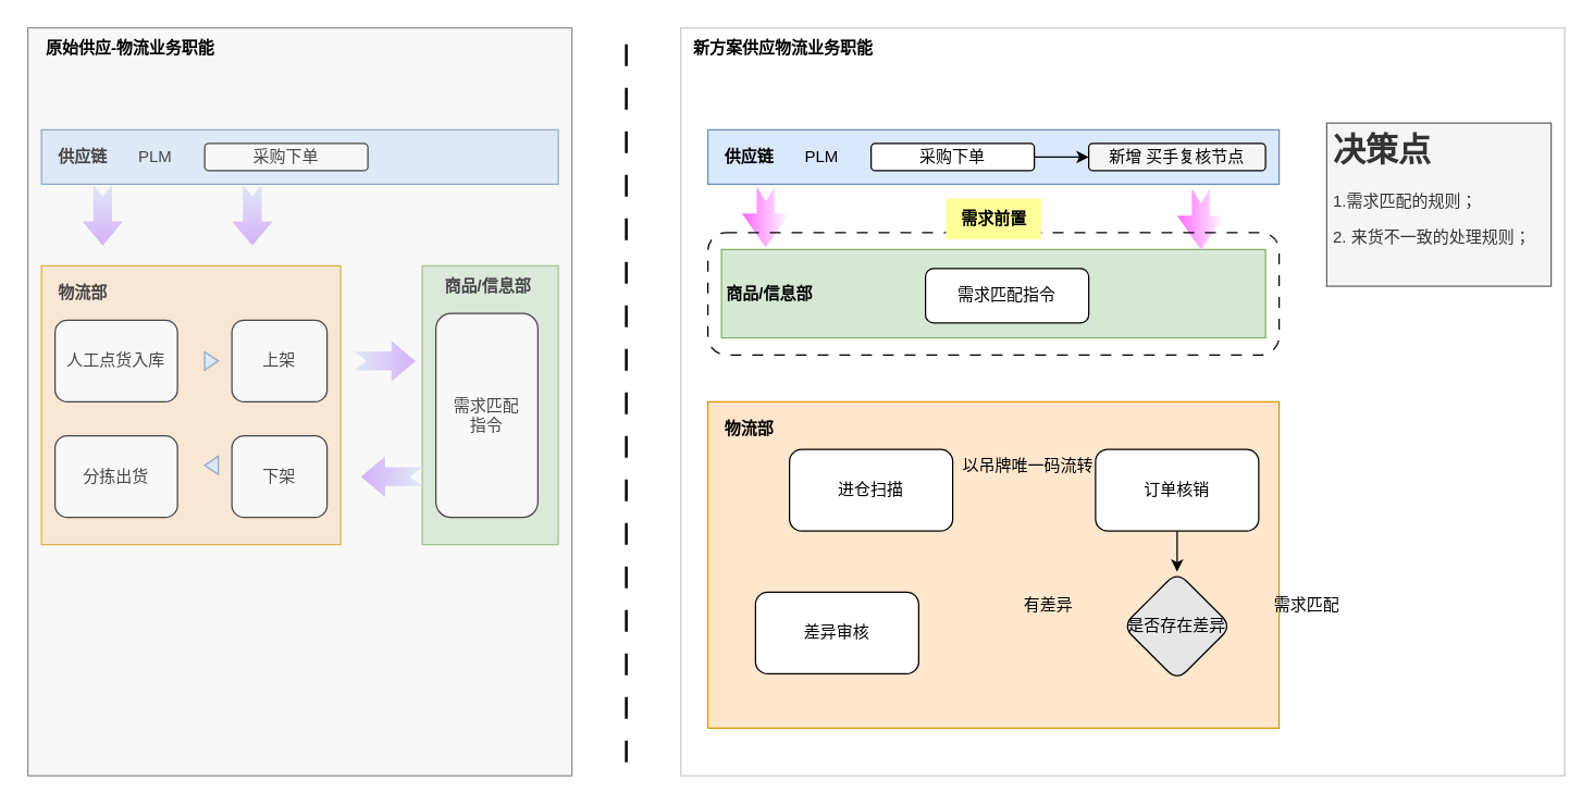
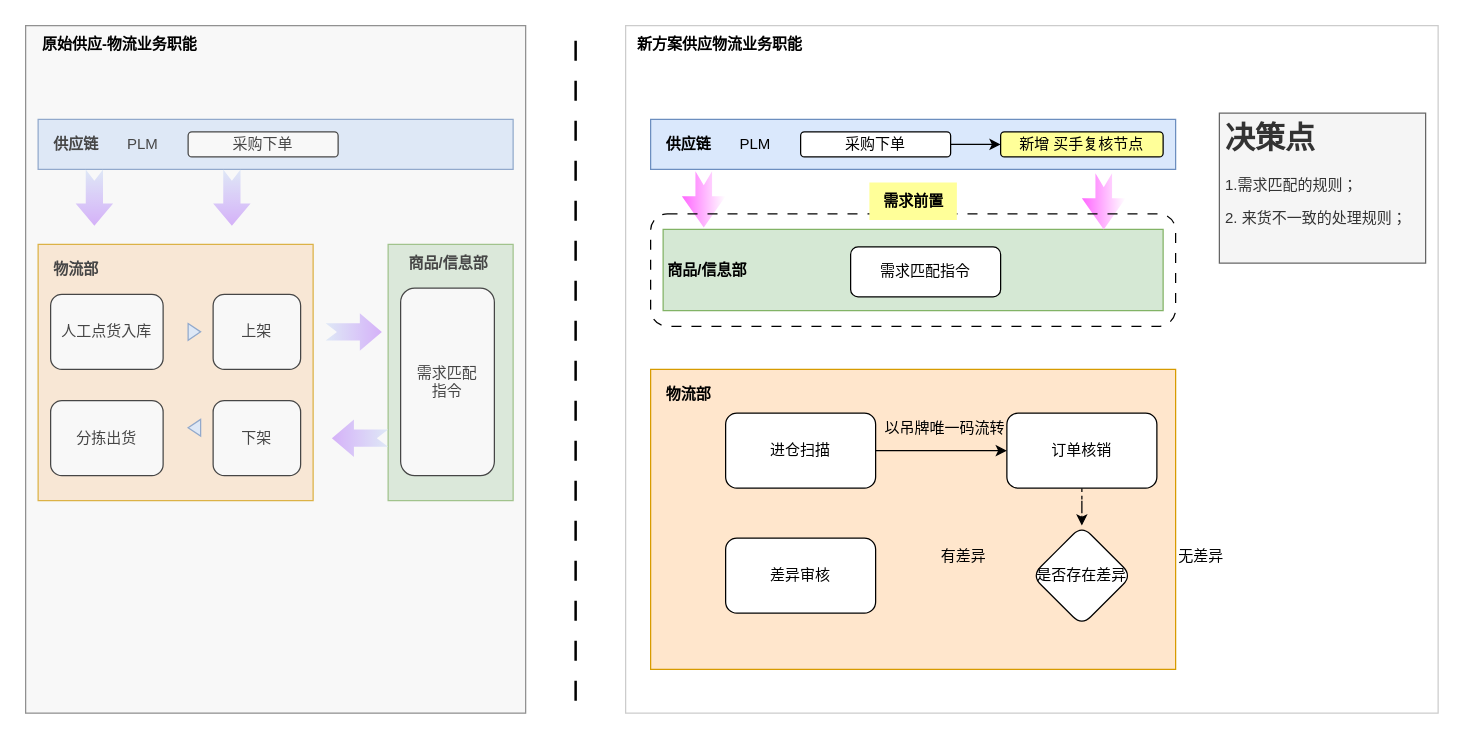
  <mxCell id="0" />
  <mxCell id="1" parent="0" />
  <mxCell id="2" value="" style="rounded=0;whiteSpace=wrap;html=1;strokeColor=#CCCCCC;" vertex="1" parent="1"><mxGeometry x="500" width="650" height="550" as="geometry" y="20" /></mxCell>
  <mxCell id="3" value="" style="rounded=0;whiteSpace=wrap;html=1;fillColor=#dae8fc;strokeColor=#6c8ebf;" vertex="1" parent="1"><mxGeometry x="520" y="95" width="420" height="40" as="geometry" /></mxCell>
  <mxCell id="4" value="供应链" style="text;html=1;align=center;verticalAlign=middle;resizable=0;points=[];autosize=1;strokeColor=none;fillColor=none;fontStyle=1" vertex="1" parent="1"><mxGeometry x="520" y="100" width="60" height="30" as="geometry" /></mxCell>
  <mxCell id="5" value="PLM&amp;nbsp;" style="text;html=1;align=center;verticalAlign=middle;resizable=0;points=[];autosize=1;strokeColor=none;fillColor=none;" vertex="1" parent="1"><mxGeometry x="580" y="100" width="50" height="30" as="geometry" /></mxCell>
  <mxCell id="6" value="" style="rounded=0;whiteSpace=wrap;html=1;fillColor=#ffe6cc;strokeColor=#d79b00;" vertex="1" parent="1"><mxGeometry x="520" y="295" width="420" height="240" as="geometry" /></mxCell>
  <mxCell id="7" value="物流部" style="text;html=1;align=center;verticalAlign=middle;resizable=0;points=[];autosize=1;strokeColor=none;fillColor=none;fontStyle=1" vertex="1" parent="1"><mxGeometry x="520" y="300" width="60" height="30" as="geometry" /></mxCell>
- <mxCell id="8" value="" style="edgeStyle=orthogonalEdgeStyle;rounded=0;orthogonalLoop=1;jettySize=auto;html=1;" edge="1" parent="1" source="9" target="13"><mxGeometry relative="1" as="geometry" /></mxCell>
+ <mxCell id="8" value="" style="edgeStyle=orthogonalEdgeStyle;rounded=0;orthogonalLoop=1;jettySize=auto;html=1;dashed=1;" edge="1" parent="1" source="9" target="13"><mxGeometry relative="1" as="geometry" /></mxCell>
  <mxCell id="9" value="订单核销" style="rounded=1;whiteSpace=wrap;html=1;" vertex="1" parent="1"><mxGeometry x="805" y="330" width="120" height="60" as="geometry" /></mxCell>
  <mxCell id="10" value="" style="edgeStyle=orthogonalEdgeStyle;rounded=0;orthogonalLoop=1;jettySize=auto;html=1;" edge="1" parent="1" source="11" target="39"><mxGeometry relative="1" as="geometry" /></mxCell>
  <mxCell id="11" value="采购下单" style="rounded=1;whiteSpace=wrap;html=1;" vertex="1" parent="1"><mxGeometry x="640" y="105" width="120" height="20" as="geometry" /></mxCell>
  <mxCell id="12" value="以吊牌唯一码流转" style="text;html=1;align=center;verticalAlign=middle;resizable=0;points=[];autosize=1;strokeColor=none;fillColor=none;" vertex="1" parent="1"><mxGeometry x="695" y="326.66" width="120" height="30" as="geometry" /></mxCell>
- <mxCell id="13" value="是否存在差异" style="rhombus;whiteSpace=wrap;html=1;rounded=1;fillColor=#e6e6e6;" vertex="1" parent="1"><mxGeometry x="825" y="420" width="80" height="80" as="geometry" /></mxCell>
- <mxCell id="14" value="差异审核" style="whiteSpace=wrap;html=1;rounded=1;" vertex="1" parent="1"><mxGeometry x="555" y="435" width="120" height="60" as="geometry" /></mxCell>
+ <mxCell id="13" value="是否存在差异" style="rhombus;whiteSpace=wrap;html=1;rounded=1;" vertex="1" parent="1"><mxGeometry x="825" y="420" width="80" height="80" as="geometry" /></mxCell>
+ <mxCell id="14" value="差异审核" style="whiteSpace=wrap;html=1;rounded=1;" vertex="1" parent="1"><mxGeometry x="580" y="430" width="120" height="60" as="geometry" /></mxCell>
  <mxCell id="15" value="" style="rounded=0;whiteSpace=wrap;html=1;fillColor=#d5e8d4;strokeColor=#82b366;" vertex="1" parent="1"><mxGeometry x="530" y="183" width="400" height="65" as="geometry" /></mxCell>
  <mxCell id="16" value="" style="rounded=0;whiteSpace=wrap;html=1;gradientColor=none;strokeColor=#CCCCCC;" vertex="1" parent="1"><mxGeometry width="400" height="550" as="geometry" x="20" y="20" /></mxCell>
  <mxCell id="17" value="" style="rounded=0;whiteSpace=wrap;html=1;fillColor=#dae8fc;strokeColor=#6c8ebf;" vertex="1" parent="1"><mxGeometry x="30" y="95" width="380" height="40" as="geometry" /></mxCell>
  <mxCell id="18" value="供应链" style="text;html=1;align=center;verticalAlign=middle;resizable=0;points=[];autosize=1;strokeColor=none;fillColor=none;fontStyle=1" vertex="1" parent="1"><mxGeometry x="30" y="100" width="60" height="30" as="geometry" /></mxCell>
  <mxCell id="19" value="PLM&amp;nbsp;" style="text;html=1;align=center;verticalAlign=middle;resizable=0;points=[];autosize=1;strokeColor=none;fillColor=none;" vertex="1" parent="1"><mxGeometry x="90" y="100" width="50" height="30" as="geometry" /></mxCell>
  <mxCell id="20" value="采购下单" style="rounded=1;whiteSpace=wrap;html=1;" vertex="1" parent="1"><mxGeometry x="150" y="105" width="120" height="20" as="geometry" /></mxCell>
  <mxCell id="21" value="" style="rounded=0;whiteSpace=wrap;html=1;fillColor=#d5e8d4;strokeColor=#82b366;" vertex="1" parent="1"><mxGeometry x="310" y="195" width="100" height="205" as="geometry" /></mxCell>
  <mxCell id="22" value="商品/信息部" style="text;html=1;align=center;verticalAlign=middle;resizable=0;points=[];autosize=1;strokeColor=none;fillColor=none;fontStyle=1" vertex="1" parent="1"><mxGeometry x="312.5" y="195" width="90" height="30" as="geometry" /></mxCell>
  <mxCell id="23" value="需求匹配&lt;br&gt;指令" style="rounded=1;whiteSpace=wrap;html=1;" vertex="1" parent="1"><mxGeometry x="320" y="230" width="75" height="150" as="geometry" /></mxCell>
  <mxCell id="24" value="" style="rounded=0;whiteSpace=wrap;html=1;fillColor=#ffe6cc;strokeColor=#d79b00;" vertex="1" parent="1"><mxGeometry x="30" y="195" width="220" height="205" as="geometry" /></mxCell>
  <mxCell id="25" value="物流部" style="text;html=1;align=center;verticalAlign=middle;resizable=0;points=[];autosize=1;strokeColor=none;fillColor=none;fontStyle=1" vertex="1" parent="1"><mxGeometry x="30" y="200" width="60" height="30" as="geometry" /></mxCell>
  <mxCell id="26" value="人工点货入库" style="rounded=1;whiteSpace=wrap;html=1;" vertex="1" parent="1"><mxGeometry x="40" y="235" width="90" height="60" as="geometry" /></mxCell>
  <mxCell id="27" value="上架" style="rounded=1;whiteSpace=wrap;html=1;" vertex="1" parent="1"><mxGeometry x="170" y="235" width="70" height="60" as="geometry" /></mxCell>
  <mxCell id="28" value="下架" style="rounded=1;whiteSpace=wrap;html=1;" vertex="1" parent="1"><mxGeometry x="170" y="320" width="70" height="60" as="geometry" /></mxCell>
  <mxCell id="29" value="分拣出货" style="rounded=1;whiteSpace=wrap;html=1;" vertex="1" parent="1"><mxGeometry x="40" y="320" width="90" height="60" as="geometry" /></mxCell>
  <mxCell id="30" value="" style="triangle;whiteSpace=wrap;html=1;fillColor=#dae8fc;strokeColor=#6c8ebf;" vertex="1" parent="1"><mxGeometry x="150" y="258.34" width="10" height="13.33" as="geometry" /></mxCell>
  <mxCell id="31" value="" style="triangle;whiteSpace=wrap;html=1;fillColor=#dae8fc;strokeColor=#6c8ebf;flipH=1;" vertex="1" parent="1"><mxGeometry x="150" y="335" width="10" height="13.33" as="geometry" /></mxCell>
  <mxCell id="32" value="" style="html=1;shadow=0;dashed=0;align=center;verticalAlign=middle;shape=mxgraph.arrows2.arrow;dy=0.54;dx=17.64;notch=9.05;flipV=1;flipH=1;direction=north;fillColor=#dae8fc;strokeColor=none;gradientColor=#CC99FF;gradientDirection=east;" vertex="1" parent="1"><mxGeometry x="60" y="135" width="30" height="45" as="geometry" /></mxCell>
  <mxCell id="33" value="" style="html=1;shadow=0;dashed=0;align=center;verticalAlign=middle;shape=mxgraph.arrows2.arrow;dy=0.54;dx=17.64;notch=9.05;flipV=1;flipH=1;direction=north;fillColor=#dae8fc;strokeColor=none;gradientColor=#CC99FF;gradientDirection=east;" vertex="1" parent="1"><mxGeometry x="170" y="135" width="30" height="45" as="geometry" /></mxCell>
  <mxCell id="34" value="" style="html=1;shadow=0;dashed=0;align=center;verticalAlign=middle;shape=mxgraph.arrows2.arrow;dy=0.54;dx=17.64;notch=9.05;flipV=1;flipH=1;direction=east;fillColor=#dae8fc;strokeColor=none;gradientColor=#CC99FF;gradientDirection=east;" vertex="1" parent="1"><mxGeometry x="265" y="335" width="45" height="30" as="geometry" /></mxCell>
  <mxCell id="35" value="" style="html=1;shadow=0;dashed=0;align=center;verticalAlign=middle;shape=mxgraph.arrows2.arrow;dy=0.54;dx=17.64;notch=9.05;flipV=1;flipH=0;direction=east;fillColor=#dae8fc;strokeColor=none;gradientColor=#CC99FF;gradientDirection=east;" vertex="1" parent="1"><mxGeometry x="260" y="250.01" width="45" height="30" as="geometry" /></mxCell>
  <mxCell id="36" value="" style="rounded=0;whiteSpace=wrap;html=1;fillColor=#E6E6E6;opacity=30;" vertex="1" parent="1"><mxGeometry width="400" height="550" as="geometry" x="20" y="20" /></mxCell>
  <mxCell id="37" value="原始供应-物流业务职能" style="text;html=1;align=center;verticalAlign=middle;resizable=0;points=[];autosize=1;strokeColor=none;fillColor=none;fontStyle=1" vertex="1" parent="1"><mxGeometry width="150" height="30" as="geometry" x="20" y="20" /></mxCell>
  <mxCell id="38" value="新方案供应物流业务职能" style="text;html=1;align=center;verticalAlign=middle;resizable=0;points=[];autosize=1;strokeColor=none;fillColor=none;fontStyle=1" vertex="1" parent="1"><mxGeometry x="495" width="160" height="30" as="geometry" y="20" /></mxCell>
- <mxCell id="39" value="新增 买手复核节点" style="rounded=1;whiteSpace=wrap;html=1;fillColor=#f5f5f5;" vertex="1" parent="1"><mxGeometry x="800" y="105" width="130" height="20" as="geometry" /></mxCell>
+ <mxCell id="39" value="新增 买手复核节点" style="rounded=1;whiteSpace=wrap;html=1;fillColor=#FFFF99;" vertex="1" parent="1"><mxGeometry x="800" y="105" width="130" height="20" as="geometry" /></mxCell>
  <mxCell id="40" value="商品/信息部" style="text;html=1;align=center;verticalAlign=middle;resizable=0;points=[];autosize=1;strokeColor=none;fillColor=none;fontStyle=1" vertex="1" parent="1"><mxGeometry x="520" y="200.5" width="90" height="30" as="geometry" /></mxCell>
  <mxCell id="41" value="需求匹配指令" style="rounded=1;whiteSpace=wrap;html=1;" vertex="1" parent="1"><mxGeometry x="680" y="197" width="120" height="40" as="geometry" /></mxCell>
  <mxCell id="42" value="" style="html=1;shadow=0;dashed=0;align=center;verticalAlign=middle;shape=mxgraph.arrows2.arrow;dy=0.62;dx=24.91;notch=11.26;direction=south;strokeColor=none;gradientColor=#FF66FF;fillColor=default;" vertex="1" parent="1"><mxGeometry x="545" y="136.5" width="35" height="45" as="geometry" /></mxCell>
  <mxCell id="43" value="" style="html=1;shadow=0;dashed=0;align=center;verticalAlign=middle;shape=mxgraph.arrows2.arrow;dy=0.62;dx=24.91;notch=11.26;direction=south;strokeColor=none;gradientColor=#FF66FF;fillColor=default;" vertex="1" parent="1"><mxGeometry x="865" y="138" width="35" height="45" as="geometry" /></mxCell>
  <mxCell id="44" value="" style="rounded=1;whiteSpace=wrap;html=1;dashed=1;dashPattern=8 8;fillColor=none;" vertex="1" parent="1"><mxGeometry x="520" y="170.5" width="420" height="90" as="geometry" /></mxCell>
  <mxCell id="45" value="需求前置" style="text;html=1;align=center;verticalAlign=middle;resizable=0;points=[];autosize=1;strokeColor=none;fillColor=#FFFF99;fontStyle=1" vertex="1" parent="1"><mxGeometry x="695" y="145.5" width="70" height="30" as="geometry" /></mxCell>
+ <mxCell id="46" value="" style="edgeStyle=orthogonalEdgeStyle;rounded=0;orthogonalLoop=1;jettySize=auto;html=1;entryX=0;entryY=0.5;entryDx=0;entryDy=0;" edge="1" parent="1" source="47" target="9"><mxGeometry relative="1" as="geometry" /></mxCell>
  <mxCell id="47" value="进仓扫描" style="rounded=1;whiteSpace=wrap;html=1;" vertex="1" parent="1"><mxGeometry x="580" y="330" width="120" height="60" as="geometry" /></mxCell>
- <mxCell id="48" value="需求匹配" style="text;html=1;align=center;verticalAlign=middle;resizable=0;points=[];autosize=1;strokeColor=none;fillColor=none;" vertex="1" parent="1"><mxGeometry x="930" y="430" width="60" height="30" as="geometry" /></mxCell>
+ <mxCell id="48" value="无差异" style="text;html=1;align=center;verticalAlign=middle;resizable=0;points=[];autosize=1;strokeColor=none;fillColor=none;" vertex="1" parent="1"><mxGeometry x="930" y="430" width="60" height="30" as="geometry" /></mxCell>
  <mxCell id="49" value="有差异" style="text;html=1;align=center;verticalAlign=middle;resizable=0;points=[];autosize=1;strokeColor=none;fillColor=none;" vertex="1" parent="1"><mxGeometry x="740" y="430" width="60" height="30" as="geometry" /></mxCell>
  <mxCell id="50" value="&lt;h1&gt;决策点&lt;/h1&gt;&lt;p&gt;1.&lt;span style=&quot;background-color: initial;&quot;&gt;需求匹配的规则；&lt;/span&gt;&lt;/p&gt;&lt;p&gt;&lt;span style=&quot;background-color: initial;&quot;&gt;2. 来货不一致的处理规则；&lt;/span&gt;&lt;/p&gt;&lt;p&gt;&lt;span style=&quot;background-color: initial;&quot;&gt;&lt;br&gt;&lt;/span&gt;&lt;/p&gt;" style="text;html=1;strokeColor=#666666;fillColor=#f5f5f5;spacing=5;spacingTop=-20;whiteSpace=wrap;overflow=hidden;rounded=0;fontColor=#333333;" vertex="1" parent="1"><mxGeometry x="975" y="90" width="165" height="120" as="geometry" /></mxCell>
  <mxCell id="51" value="" style="endArrow=none;html=1;rounded=0;dashed=1;dashPattern=8 8;strokeWidth=2;" edge="1" parent="1"><mxGeometry width="50" height="50" relative="1" as="geometry"><mxPoint x="460" y="560" as="sourcePoint" /><mxPoint x="460" as="targetPoint" y="20" /><Array as="points"><mxPoint x="460" y="90" /></Array></mxGeometry></mxCell>
